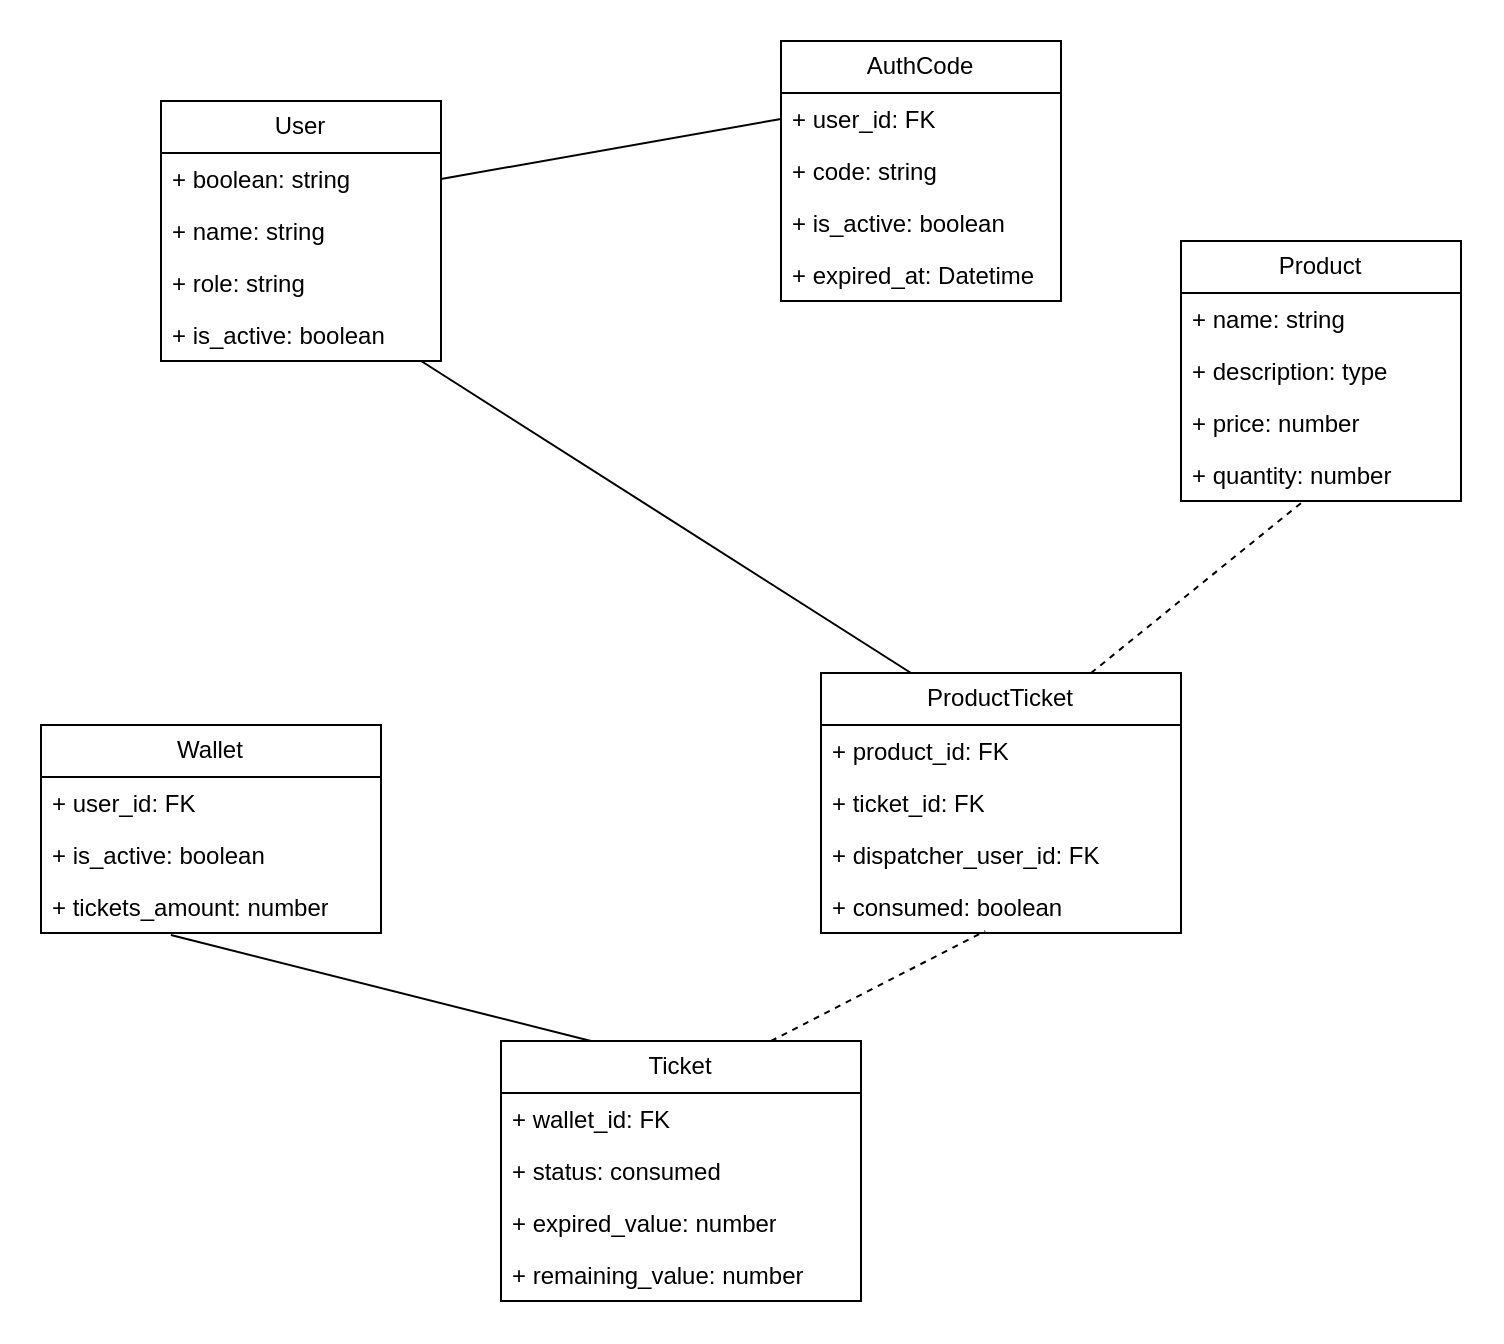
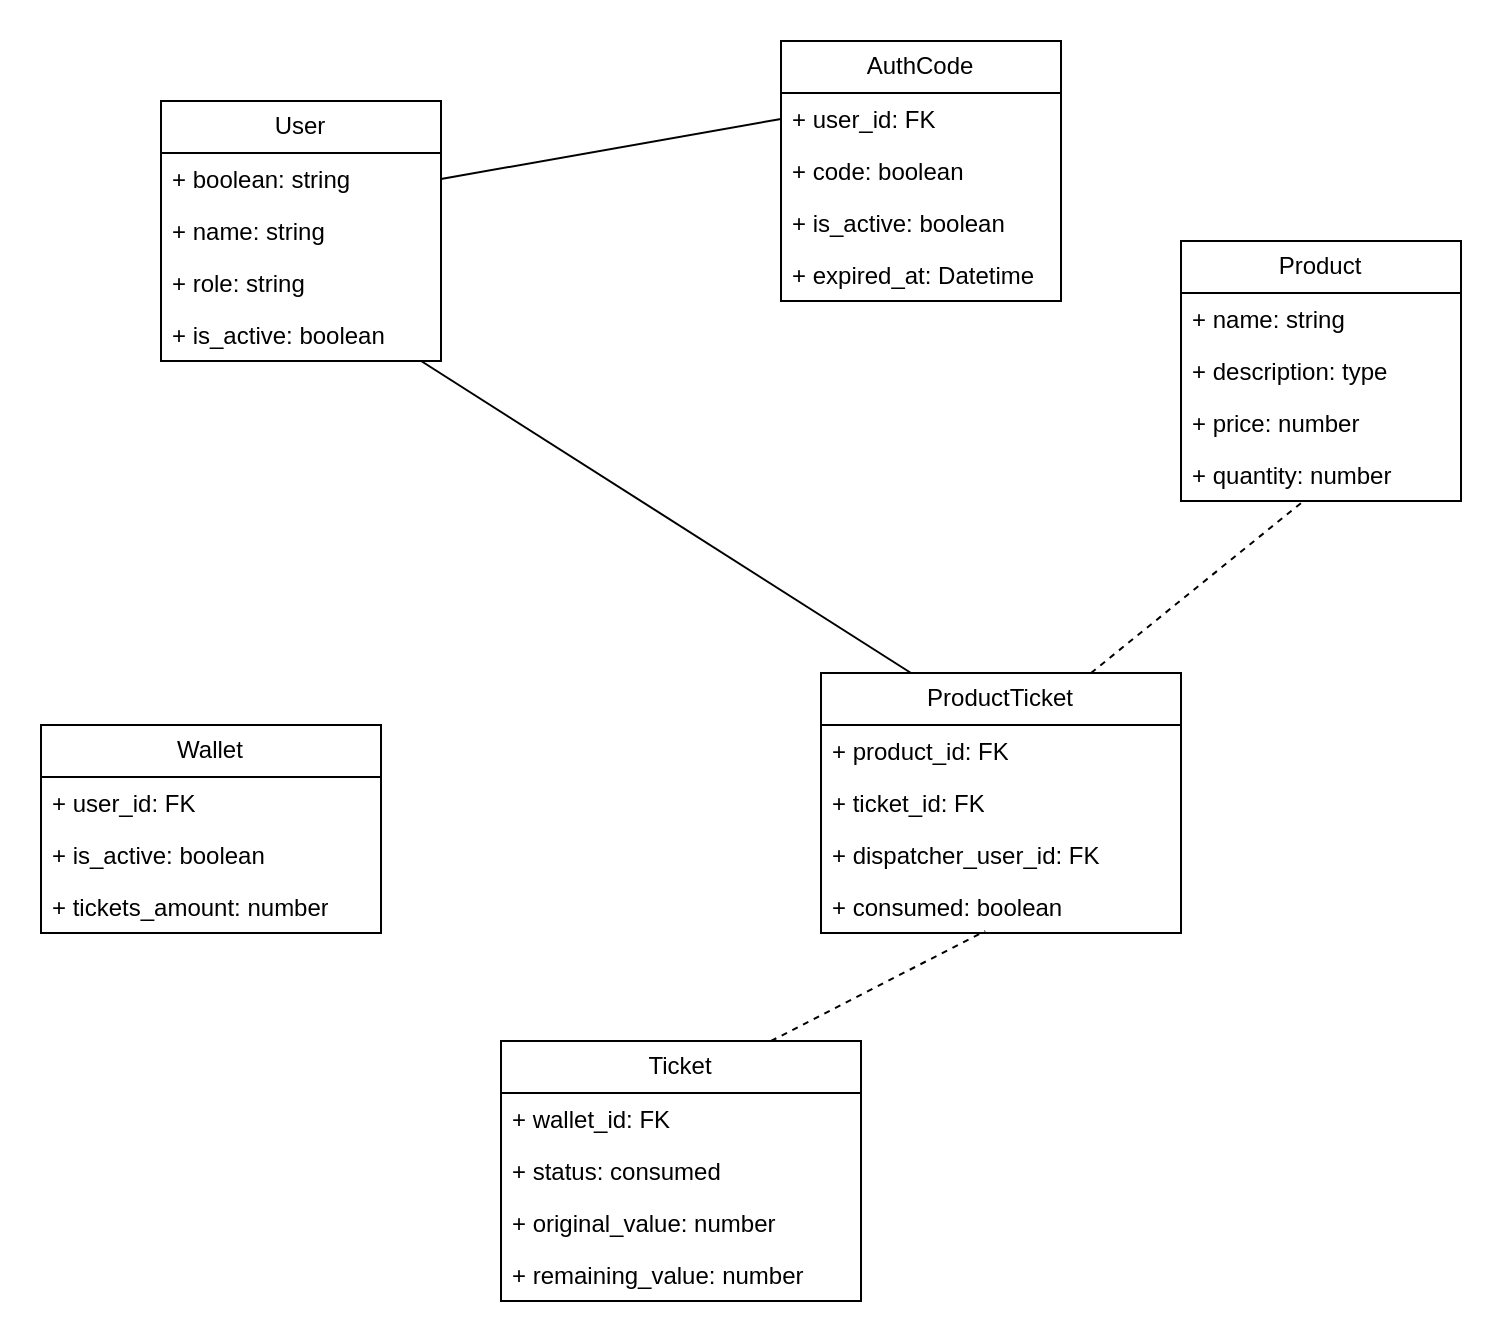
  <mxCell id="0" />
  <mxCell id="1" parent="0" />
  <mxCell id="2" value="User" style="swimlane;fontStyle=0;childLayout=stackLayout;horizontal=1;startSize=26;fillColor=none;horizontalStack=0;resizeParent=1;resizeParentMax=0;resizeLast=0;collapsible=1;marginBottom=0;whiteSpace=wrap;html=1;" vertex="1" parent="1"><mxGeometry x="80" y="50" width="140" height="130" as="geometry"><mxRectangle x="100" y="120" width="70" height="30" as="alternateBounds" /></mxGeometry></mxCell>
  <mxCell id="3" value="+ boolean: string" style="text;strokeColor=none;fillColor=none;align=left;verticalAlign=top;spacingLeft=4;spacingRight=4;overflow=hidden;rotatable=0;points=[[0,0.5],[1,0.5]];portConstraint=eastwest;whiteSpace=wrap;html=1;" vertex="1" parent="2"><mxGeometry y="26" width="140" height="26" as="geometry" /></mxCell>
  <mxCell id="4" value="+ name: string" style="text;strokeColor=none;fillColor=none;align=left;verticalAlign=top;spacingLeft=4;spacingRight=4;overflow=hidden;rotatable=0;points=[[0,0.5],[1,0.5]];portConstraint=eastwest;whiteSpace=wrap;html=1;" vertex="1" parent="2"><mxGeometry y="52" width="140" height="26" as="geometry" /></mxCell>
  <mxCell id="5" value="+ role: string" style="text;strokeColor=none;fillColor=none;align=left;verticalAlign=top;spacingLeft=4;spacingRight=4;overflow=hidden;rotatable=0;points=[[0,0.5],[1,0.5]];portConstraint=eastwest;whiteSpace=wrap;html=1;" vertex="1" parent="2"><mxGeometry y="78" width="140" height="26" as="geometry" /></mxCell>
  <mxCell id="6" value="+ is_active: boolean" style="text;strokeColor=none;fillColor=none;align=left;verticalAlign=top;spacingLeft=4;spacingRight=4;overflow=hidden;rotatable=0;points=[[0,0.5],[1,0.5]];portConstraint=eastwest;whiteSpace=wrap;html=1;" vertex="1" parent="2"><mxGeometry y="104" width="140" height="26" as="geometry" /></mxCell>
  <mxCell id="7" value="AuthCode" style="swimlane;fontStyle=0;childLayout=stackLayout;horizontal=1;startSize=26;fillColor=none;horizontalStack=0;resizeParent=1;resizeParentMax=0;resizeLast=0;collapsible=1;marginBottom=0;whiteSpace=wrap;html=1;" vertex="1" parent="1"><mxGeometry x="390" y="20" width="140" height="130" as="geometry"><mxRectangle x="100" y="120" width="70" height="30" as="alternateBounds" /></mxGeometry></mxCell>
  <mxCell id="8" value="+ user_id: FK" style="text;strokeColor=none;fillColor=none;align=left;verticalAlign=top;spacingLeft=4;spacingRight=4;overflow=hidden;rotatable=0;points=[[0,0.5],[1,0.5]];portConstraint=eastwest;whiteSpace=wrap;html=1;" vertex="1" parent="7"><mxGeometry y="26" width="140" height="26" as="geometry" /></mxCell>
- <mxCell id="9" value="+ code: string" style="text;strokeColor=none;fillColor=none;align=left;verticalAlign=top;spacingLeft=4;spacingRight=4;overflow=hidden;rotatable=0;points=[[0,0.5],[1,0.5]];portConstraint=eastwest;whiteSpace=wrap;html=1;" vertex="1" parent="7"><mxGeometry y="52" width="140" height="26" as="geometry" /></mxCell>
+ <mxCell id="9" value="+ code: boolean" style="text;strokeColor=none;fillColor=none;align=left;verticalAlign=top;spacingLeft=4;spacingRight=4;overflow=hidden;rotatable=0;points=[[0,0.5],[1,0.5]];portConstraint=eastwest;whiteSpace=wrap;html=1;" vertex="1" parent="7"><mxGeometry y="52" width="140" height="26" as="geometry" /></mxCell>
  <mxCell id="10" value="+ is_active: boolean" style="text;strokeColor=none;fillColor=none;align=left;verticalAlign=top;spacingLeft=4;spacingRight=4;overflow=hidden;rotatable=0;points=[[0,0.5],[1,0.5]];portConstraint=eastwest;whiteSpace=wrap;html=1;" vertex="1" parent="7"><mxGeometry y="78" width="140" height="26" as="geometry" /></mxCell>
  <mxCell id="11" value="+ expired_at: Datetime" style="text;strokeColor=none;fillColor=none;align=left;verticalAlign=top;spacingLeft=4;spacingRight=4;overflow=hidden;rotatable=0;points=[[0,0.5],[1,0.5]];portConstraint=eastwest;whiteSpace=wrap;html=1;" vertex="1" parent="7"><mxGeometry y="104" width="140" height="26" as="geometry" /></mxCell>
  <mxCell id="12" style="rounded=0;orthogonalLoop=1;jettySize=auto;html=1;exitX=1;exitY=0.5;exitDx=0;exitDy=0;entryX=0;entryY=0.5;entryDx=0;entryDy=0;endArrow=none;startFill=0;" edge="1" parent="1" source="3" target="8"><mxGeometry relative="1" as="geometry" /></mxCell>
  <mxCell id="13" value="Wallet" style="swimlane;fontStyle=0;childLayout=stackLayout;horizontal=1;startSize=26;fillColor=none;horizontalStack=0;resizeParent=1;resizeParentMax=0;resizeLast=0;collapsible=1;marginBottom=0;whiteSpace=wrap;html=1;" vertex="1" parent="1"><mxGeometry x="20" y="362" width="170" height="104" as="geometry" /></mxCell>
  <mxCell id="14" value="+ user_id: FK" style="text;strokeColor=none;fillColor=none;align=left;verticalAlign=top;spacingLeft=4;spacingRight=4;overflow=hidden;rotatable=0;points=[[0,0.5],[1,0.5]];portConstraint=eastwest;whiteSpace=wrap;html=1;" vertex="1" parent="13"><mxGeometry y="26" width="170" height="26" as="geometry" /></mxCell>
  <mxCell id="15" value="+ is_active: boolean" style="text;strokeColor=none;fillColor=none;align=left;verticalAlign=top;spacingLeft=4;spacingRight=4;overflow=hidden;rotatable=0;points=[[0,0.5],[1,0.5]];portConstraint=eastwest;whiteSpace=wrap;html=1;" vertex="1" parent="13"><mxGeometry y="52" width="170" height="26" as="geometry" /></mxCell>
  <mxCell id="16" value="+ tickets_amount: number" style="text;strokeColor=none;fillColor=none;align=left;verticalAlign=top;spacingLeft=4;spacingRight=4;overflow=hidden;rotatable=0;points=[[0,0.5],[1,0.5]];portConstraint=eastwest;whiteSpace=wrap;html=1;" vertex="1" parent="13"><mxGeometry y="78" width="170" height="26" as="geometry" /></mxCell>
  <mxCell id="17" style="rounded=0;orthogonalLoop=1;jettySize=auto;html=1;exitX=0.75;exitY=0;exitDx=0;exitDy=0;endArrow=none;startFill=0;entryX=0.456;entryY=0.962;entryDx=0;entryDy=0;entryPerimeter=0;dashed=1;" edge="1" parent="1" source="18" target="33"><mxGeometry relative="1" as="geometry"><mxPoint x="535" y="340" as="targetPoint" /></mxGeometry></mxCell>
  <mxCell id="18" value="Ticket" style="swimlane;fontStyle=0;childLayout=stackLayout;horizontal=1;startSize=26;fillColor=none;horizontalStack=0;resizeParent=1;resizeParentMax=0;resizeLast=0;collapsible=1;marginBottom=0;whiteSpace=wrap;html=1;" vertex="1" parent="1"><mxGeometry x="250" y="520" width="180" height="130" as="geometry" /></mxCell>
  <mxCell id="19" value="+ wallet_id: FK" style="text;strokeColor=none;fillColor=none;align=left;verticalAlign=top;spacingLeft=4;spacingRight=4;overflow=hidden;rotatable=0;points=[[0,0.5],[1,0.5]];portConstraint=eastwest;whiteSpace=wrap;html=1;" vertex="1" parent="18"><mxGeometry y="26" width="180" height="26" as="geometry" /></mxCell>
  <mxCell id="20" value="+ status: consumed" style="text;strokeColor=none;fillColor=none;align=left;verticalAlign=top;spacingLeft=4;spacingRight=4;overflow=hidden;rotatable=0;points=[[0,0.5],[1,0.5]];portConstraint=eastwest;whiteSpace=wrap;html=1;" vertex="1" parent="18"><mxGeometry y="52" width="180" height="26" as="geometry" /></mxCell>
- <mxCell id="21" value="+ expired_value: number" style="text;strokeColor=none;fillColor=none;align=left;verticalAlign=top;spacingLeft=4;spacingRight=4;overflow=hidden;rotatable=0;points=[[0,0.5],[1,0.5]];portConstraint=eastwest;whiteSpace=wrap;html=1;" vertex="1" parent="18"><mxGeometry y="78" width="180" height="26" as="geometry" /></mxCell>
+ <mxCell id="21" value="+ original_value: number" style="text;strokeColor=none;fillColor=none;align=left;verticalAlign=top;spacingLeft=4;spacingRight=4;overflow=hidden;rotatable=0;points=[[0,0.5],[1,0.5]];portConstraint=eastwest;whiteSpace=wrap;html=1;" vertex="1" parent="18"><mxGeometry y="78" width="180" height="26" as="geometry" /></mxCell>
  <mxCell id="22" value="+ remaining_value: number" style="text;strokeColor=none;fillColor=none;align=left;verticalAlign=top;spacingLeft=4;spacingRight=4;overflow=hidden;rotatable=0;points=[[0,0.5],[1,0.5]];portConstraint=eastwest;whiteSpace=wrap;html=1;" vertex="1" parent="18"><mxGeometry y="104" width="180" height="26" as="geometry" /></mxCell>
- <mxCell id="23" style="rounded=0;orthogonalLoop=1;jettySize=auto;html=1;exitX=0.25;exitY=0;exitDx=0;exitDy=0;entryX=0.382;entryY=1.038;entryDx=0;entryDy=0;endArrow=none;startFill=0;entryPerimeter=0;" edge="1" parent="1" source="18" target="16"><mxGeometry relative="1" as="geometry" /></mxCell>
  <mxCell id="24" value="Product" style="swimlane;fontStyle=0;childLayout=stackLayout;horizontal=1;startSize=26;fillColor=none;horizontalStack=0;resizeParent=1;resizeParentMax=0;resizeLast=0;collapsible=1;marginBottom=0;whiteSpace=wrap;html=1;" vertex="1" parent="1"><mxGeometry x="590" y="120" width="140" height="130" as="geometry" /></mxCell>
  <mxCell id="25" value="+ name: string" style="text;strokeColor=none;fillColor=none;align=left;verticalAlign=top;spacingLeft=4;spacingRight=4;overflow=hidden;rotatable=0;points=[[0,0.5],[1,0.5]];portConstraint=eastwest;whiteSpace=wrap;html=1;" vertex="1" parent="24"><mxGeometry y="26" width="140" height="26" as="geometry" /></mxCell>
  <mxCell id="26" value="+ description: type" style="text;strokeColor=none;fillColor=none;align=left;verticalAlign=top;spacingLeft=4;spacingRight=4;overflow=hidden;rotatable=0;points=[[0,0.5],[1,0.5]];portConstraint=eastwest;whiteSpace=wrap;html=1;" vertex="1" parent="24"><mxGeometry y="52" width="140" height="26" as="geometry" /></mxCell>
  <mxCell id="27" value="+ price: number" style="text;strokeColor=none;fillColor=none;align=left;verticalAlign=top;spacingLeft=4;spacingRight=4;overflow=hidden;rotatable=0;points=[[0,0.5],[1,0.5]];portConstraint=eastwest;whiteSpace=wrap;html=1;" vertex="1" parent="24"><mxGeometry y="78" width="140" height="26" as="geometry" /></mxCell>
  <mxCell id="28" value="+ quantity: number" style="text;strokeColor=none;fillColor=none;align=left;verticalAlign=top;spacingLeft=4;spacingRight=4;overflow=hidden;rotatable=0;points=[[0,0.5],[1,0.5]];portConstraint=eastwest;whiteSpace=wrap;html=1;" vertex="1" parent="24"><mxGeometry y="104" width="140" height="26" as="geometry" /></mxCell>
  <mxCell id="29" value="ProductTicket" style="swimlane;fontStyle=0;childLayout=stackLayout;horizontal=1;startSize=26;fillColor=none;horizontalStack=0;resizeParent=1;resizeParentMax=0;resizeLast=0;collapsible=1;marginBottom=0;whiteSpace=wrap;html=1;" vertex="1" parent="1"><mxGeometry x="410" y="336" width="180" height="130" as="geometry"><mxRectangle x="560" y="330" width="110" height="30" as="alternateBounds" /></mxGeometry></mxCell>
  <mxCell id="30" value="+ product_id: FK" style="text;strokeColor=none;fillColor=none;align=left;verticalAlign=top;spacingLeft=4;spacingRight=4;overflow=hidden;rotatable=0;points=[[0,0.5],[1,0.5]];portConstraint=eastwest;whiteSpace=wrap;html=1;" vertex="1" parent="29"><mxGeometry y="26" width="180" height="26" as="geometry" /></mxCell>
  <mxCell id="31" value="+ ticket_id: FK" style="text;strokeColor=none;fillColor=none;align=left;verticalAlign=top;spacingLeft=4;spacingRight=4;overflow=hidden;rotatable=0;points=[[0,0.5],[1,0.5]];portConstraint=eastwest;whiteSpace=wrap;html=1;" vertex="1" parent="29"><mxGeometry y="52" width="180" height="26" as="geometry" /></mxCell>
  <mxCell id="32" value="+ dispatcher_user_id: FK" style="text;strokeColor=none;fillColor=none;align=left;verticalAlign=top;spacingLeft=4;spacingRight=4;overflow=hidden;rotatable=0;points=[[0,0.5],[1,0.5]];portConstraint=eastwest;whiteSpace=wrap;html=1;" vertex="1" parent="29"><mxGeometry y="78" width="180" height="26" as="geometry" /></mxCell>
  <mxCell id="33" value="+ consumed: boolean" style="text;strokeColor=none;fillColor=none;align=left;verticalAlign=top;spacingLeft=4;spacingRight=4;overflow=hidden;rotatable=0;points=[[0,0.5],[1,0.5]];portConstraint=eastwest;whiteSpace=wrap;html=1;" vertex="1" parent="29"><mxGeometry y="104" width="180" height="26" as="geometry" /></mxCell>
  <mxCell id="34" style="rounded=0;orthogonalLoop=1;jettySize=auto;html=1;exitX=0.75;exitY=0;exitDx=0;exitDy=0;entryX=0.429;entryY=1.038;entryDx=0;entryDy=0;entryPerimeter=0;endArrow=none;startFill=0;dashed=1;" edge="1" parent="1" source="29" target="28"><mxGeometry relative="1" as="geometry" /></mxCell>
  <mxCell id="35" style="rounded=0;orthogonalLoop=1;jettySize=auto;html=1;exitX=0.25;exitY=0;exitDx=0;exitDy=0;entryX=0.929;entryY=1;entryDx=0;entryDy=0;entryPerimeter=0;endArrow=none;startFill=0;" edge="1" parent="1" source="29" target="6"><mxGeometry relative="1" as="geometry" /></mxCell>
